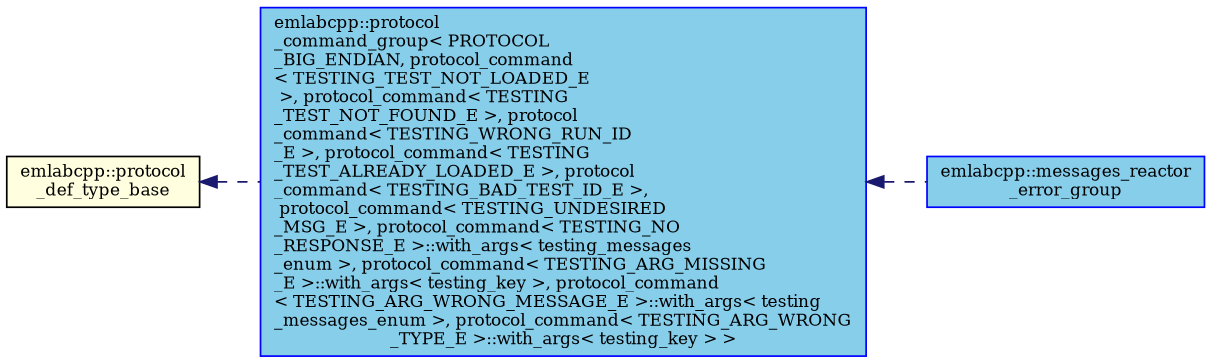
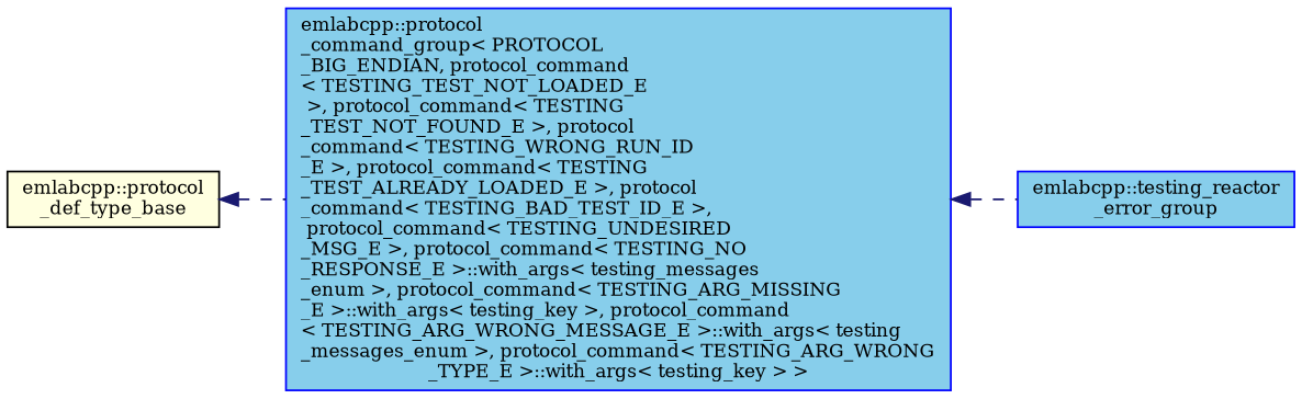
  digraph {
    rankdir=LR
    fontname="DejaVu Serif"
    node [color=blue fillcolor=skyblue fontname="DejaVu Serif" fontsize=10 shape=record style=filled]
    edge [color=midnightblue dir=back fontname="DejaVu Serif" fontsize=10 labelfontname=Helvetica labelfontsize=10 style=dashed]
-   n1 [fontcolor=black height=0.2 label="emlabcpp::messages_reactor\l_error_group" width=0.4]
+   n1 [fontcolor=black height=0.2 label="emlabcpp::testing_reactor\l_error_group" width=0.4]
    n2 [height=0.2 label="emlabcpp::protocol\l_command_group\< PROTOCOL\l_BIG_ENDIAN, protocol_command\l\< TESTING_TEST_NOT_LOADED_E\l \>, protocol_command\< TESTING\l_TEST_NOT_FOUND_E \>, protocol\l_command\< TESTING_WRONG_RUN_ID\l_E \>, protocol_command\< TESTING\l_TEST_ALREADY_LOADED_E \>, protocol\l_command\< TESTING_BAD_TEST_ID_E \>,\l protocol_command\< TESTING_UNDESIRED\l_MSG_E \>, protocol_command\< TESTING_NO\l_RESPONSE_E \>::with_args\< testing_messages\l_enum \>, protocol_command\< TESTING_ARG_MISSING\l_E \>::with_args\< testing_key \>, protocol_command\l\< TESTING_ARG_WRONG_MESSAGE_E \>::with_args\< testing\l_messages_enum \>, protocol_command\< TESTING_ARG_WRONG\l_TYPE_E \>::with_args\< testing_key \> \>" width=0.4]
    n3 [color=black fillcolor=lightyellow height=0.2 label="emlabcpp::protocol\l_def_type_base" width=0.4]
    n2 -> n1
    n3 -> n2
  }
